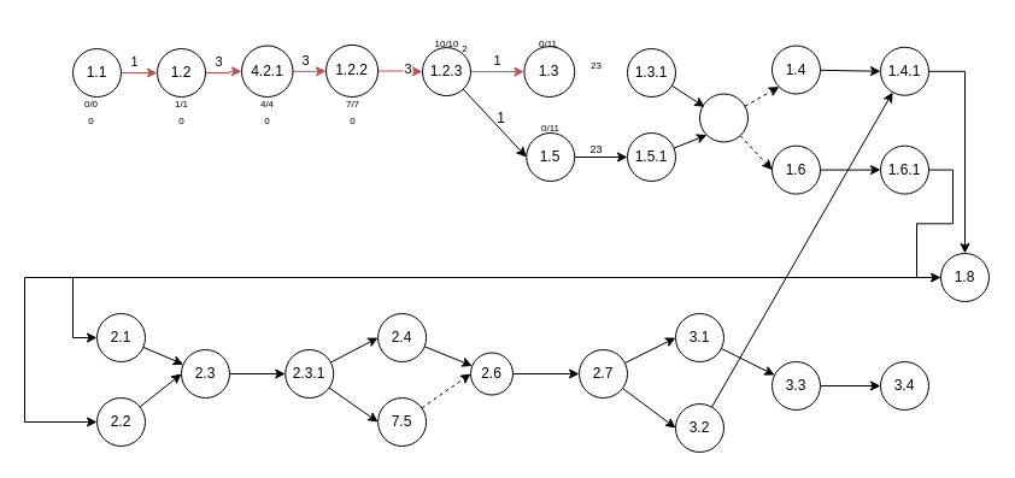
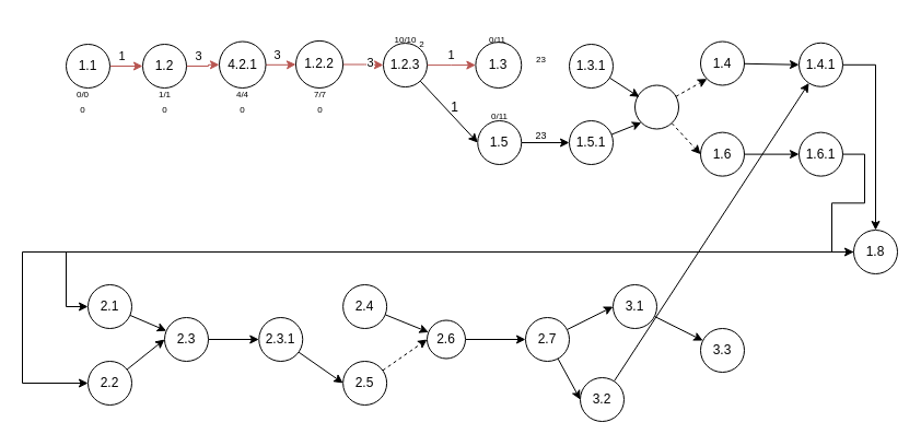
  <mxCell id="0" />
  <mxCell id="1" parent="0" />
  <mxCell id="2" style="edgeStyle=orthogonalEdgeStyle;rounded=0;orthogonalLoop=1;jettySize=auto;html=1;entryX=0;entryY=0.5;entryDx=0;entryDy=0;fillColor=#f8cecc;strokeColor=#b85450;" edge="1" parent="1" source="4" target="7"><mxGeometry relative="1" as="geometry" /></mxCell>
  <mxCell id="3" value="1" style="edgeLabel;html=1;align=center;verticalAlign=middle;resizable=0;points=[];" connectable="0" vertex="1" parent="2"><mxGeometry x="0.248" y="1" relative="1" as="geometry"><mxPoint x="-1" y="-9" as="offset" /></mxGeometry></mxCell>
  <mxCell id="4" value="1.1" style="ellipse;whiteSpace=wrap;html=1;aspect=fixed;" vertex="1" parent="1"><mxGeometry x="60" y="40" width="40" height="40" as="geometry" /></mxCell>
  <mxCell id="5" style="edgeStyle=orthogonalEdgeStyle;rounded=0;orthogonalLoop=1;jettySize=auto;html=1;entryX=0;entryY=0.5;entryDx=0;entryDy=0;fillColor=#f8cecc;strokeColor=#b85450;" edge="1" parent="1" source="7" target="10"><mxGeometry relative="1" as="geometry" /></mxCell>
  <mxCell id="6" value="3" style="edgeLabel;html=1;align=center;verticalAlign=middle;resizable=0;points=[];" connectable="0" vertex="1" parent="5"><mxGeometry x="-0.256" relative="1" as="geometry"><mxPoint x="-2" y="-10" as="offset" /></mxGeometry></mxCell>
  <mxCell id="7" value="1.2" style="ellipse;whiteSpace=wrap;html=1;aspect=fixed;" vertex="1" parent="1"><mxGeometry x="130" y="40" width="40" height="40" as="geometry" /></mxCell>
  <mxCell id="8" style="edgeStyle=orthogonalEdgeStyle;rounded=0;orthogonalLoop=1;jettySize=auto;html=1;entryX=0;entryY=0.5;entryDx=0;entryDy=0;fillColor=#f8cecc;strokeColor=#b85450;" edge="1" parent="1" source="10" target="13"><mxGeometry relative="1" as="geometry" /></mxCell>
  <mxCell id="9" value="3" style="edgeLabel;html=1;align=center;verticalAlign=middle;resizable=0;points=[];" connectable="0" vertex="1" parent="8"><mxGeometry x="-0.261" y="-1" relative="1" as="geometry"><mxPoint y="-10" as="offset" /></mxGeometry></mxCell>
  <mxCell id="10" value="4.2.1" style="ellipse;whiteSpace=wrap;html=1;aspect=fixed;" vertex="1" parent="1"><mxGeometry x="200" y="37.5" width="42.5" height="42.5" as="geometry" /></mxCell>
  <mxCell id="11" style="edgeStyle=orthogonalEdgeStyle;rounded=0;orthogonalLoop=1;jettySize=auto;html=1;entryX=0;entryY=0.5;entryDx=0;entryDy=0;fillColor=#f8cecc;strokeColor=#b85450;" edge="1" parent="1" source="13" target="18"><mxGeometry relative="1" as="geometry" /></mxCell>
  <mxCell id="12" value="3" style="edgeLabel;html=1;align=center;verticalAlign=middle;resizable=0;points=[];" connectable="0" vertex="1" parent="11"><mxGeometry x="0.042" y="6" relative="1" as="geometry"><mxPoint x="-2" y="-2" as="offset" /></mxGeometry></mxCell>
  <mxCell id="13" value="1.2.2" style="ellipse;whiteSpace=wrap;html=1;aspect=fixed;" vertex="1" parent="1"><mxGeometry x="270" y="36.88" width="43.12" height="43.12" as="geometry" /></mxCell>
  <mxCell id="14" value="1.3" style="ellipse;whiteSpace=wrap;html=1;aspect=fixed;" vertex="1" parent="1"><mxGeometry x="434.37" y="38.13" width="41.87" height="41.87" as="geometry" /></mxCell>
  <mxCell id="15" style="edgeStyle=orthogonalEdgeStyle;rounded=0;orthogonalLoop=1;jettySize=auto;html=1;fillColor=#f8cecc;strokeColor=#b85450;entryX=0;entryY=0.5;entryDx=0;entryDy=0;" edge="1" parent="1" source="18" target="14"><mxGeometry relative="1" as="geometry"><mxPoint x="430" y="59.07" as="targetPoint" /></mxGeometry></mxCell>
  <mxCell id="16" value="1" style="edgeLabel;html=1;align=center;verticalAlign=middle;resizable=0;points=[];" connectable="0" vertex="1" parent="15"><mxGeometry x="0.043" relative="1" as="geometry"><mxPoint x="-1" y="-10" as="offset" /></mxGeometry></mxCell>
  <mxCell id="17" style="rounded=0;orthogonalLoop=1;jettySize=auto;html=1;entryX=0;entryY=0.5;entryDx=0;entryDy=0;" edge="1" parent="1" source="18" target="31"><mxGeometry relative="1" as="geometry" /></mxCell>
  <mxCell id="18" value="1.2.3" style="ellipse;whiteSpace=wrap;html=1;aspect=fixed;" vertex="1" parent="1"><mxGeometry x="350" y="39.07" width="40" height="40" as="geometry" /></mxCell>
  <mxCell id="19" value="&lt;span style=&quot;font-size: 8px;&quot;&gt;0/0&lt;/span&gt;" style="text;html=1;align=center;verticalAlign=middle;resizable=0;points=[];autosize=1;strokeColor=none;fillColor=none;" vertex="1" parent="1"><mxGeometry x="60" y="70" width="30" height="30" as="geometry" /></mxCell>
  <mxCell id="20" value="&lt;font style=&quot;font-size: 8px;&quot;&gt;1/1&lt;/font&gt;" style="text;html=1;align=center;verticalAlign=middle;resizable=0;points=[];autosize=1;strokeColor=none;fillColor=none;" vertex="1" parent="1"><mxGeometry x="135" y="70" width="30" height="30" as="geometry" /></mxCell>
  <mxCell id="21" value="&lt;font style=&quot;font-size: 8px;&quot;&gt;4/4&lt;/font&gt;" style="text;html=1;align=center;verticalAlign=middle;resizable=0;points=[];autosize=1;strokeColor=none;fillColor=none;" vertex="1" parent="1"><mxGeometry x="206.25" y="70" width="30" height="30" as="geometry" /></mxCell>
  <mxCell id="22" value="&lt;font style=&quot;font-size: 8px;&quot;&gt;7/7&lt;/font&gt;" style="text;html=1;align=center;verticalAlign=middle;resizable=0;points=[];autosize=1;strokeColor=none;fillColor=none;" vertex="1" parent="1"><mxGeometry x="276.56" y="70" width="30" height="30" as="geometry" /></mxCell>
  <mxCell id="23" value="&lt;font style=&quot;font-size: 8px;&quot;&gt;10/10&lt;/font&gt;" style="text;html=1;align=center;verticalAlign=middle;resizable=0;points=[];autosize=1;strokeColor=none;fillColor=none;" vertex="1" parent="1"><mxGeometry x="350" y="20" width="40" height="30" as="geometry" /></mxCell>
  <mxCell id="24" value="&lt;font style=&quot;font-size: 8px;&quot;&gt;0/11&lt;/font&gt;" style="text;html=1;align=center;verticalAlign=middle;resizable=0;points=[];autosize=1;strokeColor=none;fillColor=none;" vertex="1" parent="1"><mxGeometry x="434.37" y="20" width="40" height="30" as="geometry" /></mxCell>
  <mxCell id="25" value="&lt;div style=&quot;font-size: 8px;&quot;&gt;0&lt;/div&gt;" style="text;html=1;align=center;verticalAlign=middle;resizable=0;points=[];autosize=1;strokeColor=none;fillColor=none;" vertex="1" parent="1"><mxGeometry x="60" y="90" width="30" height="20" as="geometry" /></mxCell>
  <mxCell id="26" value="&lt;div style=&quot;font-size: 8px;&quot;&gt;0&lt;/div&gt;" style="text;html=1;align=center;verticalAlign=middle;resizable=0;points=[];autosize=1;strokeColor=none;fillColor=none;" vertex="1" parent="1"><mxGeometry x="135" y="90" width="30" height="20" as="geometry" /></mxCell>
  <mxCell id="27" value="&lt;div style=&quot;font-size: 8px;&quot;&gt;0&lt;/div&gt;" style="text;html=1;align=center;verticalAlign=middle;resizable=0;points=[];autosize=1;strokeColor=none;fillColor=none;" vertex="1" parent="1"><mxGeometry x="206.25" y="90" width="30" height="20" as="geometry" /></mxCell>
  <mxCell id="28" value="&lt;div style=&quot;font-size: 8px;&quot;&gt;0&lt;/div&gt;" style="text;html=1;align=center;verticalAlign=middle;resizable=0;points=[];autosize=1;strokeColor=none;fillColor=none;" vertex="1" parent="1"><mxGeometry x="276.56" y="90" width="30" height="20" as="geometry" /></mxCell>
  <mxCell id="29" value="&lt;div style=&quot;font-size: 8px;&quot;&gt;2&lt;/div&gt;" style="text;html=1;align=center;verticalAlign=middle;resizable=0;points=[];autosize=1;strokeColor=none;fillColor=none;" vertex="1" parent="1"><mxGeometry x="370" y="30" width="30" height="20" as="geometry" /></mxCell>
  <mxCell id="30" style="rounded=0;orthogonalLoop=1;jettySize=auto;html=1;" edge="1" parent="1" source="31" target="40"><mxGeometry relative="1" as="geometry" /></mxCell>
  <mxCell id="31" value="1.5" style="ellipse;whiteSpace=wrap;html=1;aspect=fixed;" vertex="1" parent="1"><mxGeometry x="436.24" y="110" width="40" height="40" as="geometry" /></mxCell>
  <mxCell id="32" style="rounded=0;orthogonalLoop=1;jettySize=auto;html=1;entryX=0;entryY=0.5;entryDx=0;entryDy=0;" edge="1" parent="1" source="33" target="38"><mxGeometry relative="1" as="geometry" /></mxCell>
  <mxCell id="33" value="1.4" style="ellipse;whiteSpace=wrap;html=1;aspect=fixed;" vertex="1" parent="1"><mxGeometry x="640" y="37.5" width="40" height="40" as="geometry" /></mxCell>
  <mxCell id="34" style="rounded=0;orthogonalLoop=1;jettySize=auto;html=1;" edge="1" parent="1" source="35" target="42"><mxGeometry relative="1" as="geometry" /></mxCell>
  <mxCell id="35" value="1.6" style="ellipse;whiteSpace=wrap;html=1;aspect=fixed;" vertex="1" parent="1"><mxGeometry x="640" y="120.62" width="40" height="40" as="geometry" /></mxCell>
  <mxCell id="36" value="1.3.1" style="ellipse;whiteSpace=wrap;html=1;aspect=fixed;" vertex="1" parent="1"><mxGeometry x="520" y="40" width="40" height="40" as="geometry" /></mxCell>
  <mxCell id="37" style="edgeStyle=orthogonalEdgeStyle;rounded=0;orthogonalLoop=1;jettySize=auto;html=1;" edge="1" parent="1" source="38" target="49"><mxGeometry relative="1" as="geometry" /></mxCell>
  <mxCell id="38" value="1.4.1" style="ellipse;whiteSpace=wrap;html=1;aspect=fixed;" vertex="1" parent="1"><mxGeometry x="730" y="38.75" width="40" height="40" as="geometry" /></mxCell>
  <mxCell id="39" style="rounded=0;orthogonalLoop=1;jettySize=auto;html=1;entryX=0;entryY=1;entryDx=0;entryDy=0;" edge="1" parent="1" source="40" target="45"><mxGeometry relative="1" as="geometry" /></mxCell>
  <mxCell id="40" value="1.5.1" style="ellipse;whiteSpace=wrap;html=1;aspect=fixed;" vertex="1" parent="1"><mxGeometry x="520" y="110" width="40" height="40" as="geometry" /></mxCell>
  <mxCell id="41" style="edgeStyle=orthogonalEdgeStyle;rounded=0;orthogonalLoop=1;jettySize=auto;html=1;entryX=0;entryY=0.5;entryDx=0;entryDy=0;" edge="1" parent="1" source="42" target="49"><mxGeometry relative="1" as="geometry" /></mxCell>
  <mxCell id="42" value="1.6.1" style="ellipse;whiteSpace=wrap;html=1;aspect=fixed;" vertex="1" parent="1"><mxGeometry x="730" y="120.62" width="40" height="40" as="geometry" /></mxCell>
  <mxCell id="43" style="rounded=0;orthogonalLoop=1;jettySize=auto;html=1;entryX=0;entryY=1;entryDx=0;entryDy=0;dashed=1;" edge="1" parent="1" source="45" target="33"><mxGeometry relative="1" as="geometry" /></mxCell>
  <mxCell id="44" style="rounded=0;orthogonalLoop=1;jettySize=auto;html=1;entryX=0;entryY=0.5;entryDx=0;entryDy=0;dashed=1;" edge="1" parent="1" source="45" target="35"><mxGeometry relative="1" as="geometry" /></mxCell>
  <mxCell id="45" value="" style="ellipse;whiteSpace=wrap;html=1;aspect=fixed;" vertex="1" parent="1"><mxGeometry x="580" y="77.5" width="40" height="40" as="geometry" /></mxCell>
  <mxCell id="46" style="rounded=0;orthogonalLoop=1;jettySize=auto;html=1;entryX=0.102;entryY=0.271;entryDx=0;entryDy=0;entryPerimeter=0;" edge="1" parent="1" source="36" target="45"><mxGeometry relative="1" as="geometry" /></mxCell>
  <mxCell id="47" style="edgeStyle=orthogonalEdgeStyle;rounded=0;orthogonalLoop=1;jettySize=auto;html=1;entryX=0;entryY=0.5;entryDx=0;entryDy=0;" edge="1" parent="1" source="49" target="51"><mxGeometry relative="1" as="geometry" /></mxCell>
  <mxCell id="48" style="edgeStyle=orthogonalEdgeStyle;rounded=0;orthogonalLoop=1;jettySize=auto;html=1;entryX=0;entryY=0.5;entryDx=0;entryDy=0;" edge="1" parent="1" source="49" target="53"><mxGeometry relative="1" as="geometry"><Array as="points"><mxPoint y="230" x="20" /><mxPoint y="350" x="20" /></Array></mxGeometry></mxCell>
  <mxCell id="49" value="1.8" style="ellipse;whiteSpace=wrap;html=1;aspect=fixed;" vertex="1" parent="1"><mxGeometry x="780" y="210" width="40" height="40" as="geometry" /></mxCell>
  <mxCell id="50" style="rounded=0;orthogonalLoop=1;jettySize=auto;html=1;" edge="1" parent="1" source="51" target="55"><mxGeometry relative="1" as="geometry" /></mxCell>
  <mxCell id="51" value="2.1" style="ellipse;whiteSpace=wrap;html=1;aspect=fixed;" vertex="1" parent="1"><mxGeometry x="80" y="260" width="40" height="40" as="geometry" /></mxCell>
  <mxCell id="52" style="rounded=0;orthogonalLoop=1;jettySize=auto;html=1;entryX=0;entryY=0.5;entryDx=0;entryDy=0;" edge="1" parent="1" source="53" target="55"><mxGeometry relative="1" as="geometry" /></mxCell>
  <mxCell id="53" value="2.2" style="ellipse;whiteSpace=wrap;html=1;aspect=fixed;" vertex="1" parent="1"><mxGeometry x="80" y="330" width="40" height="40" as="geometry" /></mxCell>
  <mxCell id="54" style="edgeStyle=orthogonalEdgeStyle;rounded=0;orthogonalLoop=1;jettySize=auto;html=1;entryX=0;entryY=0.5;entryDx=0;entryDy=0;" edge="1" parent="1" source="55" target="58"><mxGeometry relative="1" as="geometry" /></mxCell>
  <mxCell id="55" value="2.3" style="ellipse;whiteSpace=wrap;html=1;aspect=fixed;" vertex="1" parent="1"><mxGeometry x="150" y="290" width="40" height="40" as="geometry" /></mxCell>
- <mxCell id="56" style="rounded=0;orthogonalLoop=1;jettySize=auto;html=1;entryX=0;entryY=0.5;entryDx=0;entryDy=0;" edge="1" parent="1" source="58" target="60"><mxGeometry relative="1" as="geometry" /></mxCell>
  <mxCell id="57" style="rounded=0;orthogonalLoop=1;jettySize=auto;html=1;entryX=0;entryY=0.5;entryDx=0;entryDy=0;" edge="1" parent="1" source="58" target="62"><mxGeometry relative="1" as="geometry" /></mxCell>
  <mxCell id="58" value="2.3.1" style="ellipse;whiteSpace=wrap;html=1;aspect=fixed;" vertex="1" parent="1"><mxGeometry x="236.25" y="290" width="40" height="40" as="geometry" /></mxCell>
  <mxCell id="59" style="rounded=0;orthogonalLoop=1;jettySize=auto;html=1;" edge="1" parent="1" source="60" target="64"><mxGeometry relative="1" as="geometry" /></mxCell>
  <mxCell id="60" value="2.4" style="ellipse;whiteSpace=wrap;html=1;aspect=fixed;" vertex="1" parent="1"><mxGeometry x="313.12" y="260" width="40" height="40" as="geometry" /></mxCell>
  <mxCell id="61" style="rounded=0;orthogonalLoop=1;jettySize=auto;html=1;entryX=0;entryY=0.5;entryDx=0;entryDy=0;dashed=1;" edge="1" parent="1" source="62" target="64"><mxGeometry relative="1" as="geometry" /></mxCell>
- <mxCell id="62" value="7.5" style="ellipse;whiteSpace=wrap;html=1;aspect=fixed;" vertex="1" parent="1"><mxGeometry x="313.12" y="330" width="40" height="40" as="geometry" /></mxCell>
+ <mxCell id="62" value="2.5" style="ellipse;whiteSpace=wrap;html=1;aspect=fixed;" vertex="1" parent="1"><mxGeometry x="313.12" y="330" width="40" height="40" as="geometry" /></mxCell>
  <mxCell id="63" style="edgeStyle=orthogonalEdgeStyle;rounded=0;orthogonalLoop=1;jettySize=auto;html=1;entryX=0;entryY=0.5;entryDx=0;entryDy=0;" edge="1" parent="1" source="64" target="67"><mxGeometry relative="1" as="geometry" /></mxCell>
  <mxCell id="64" value="2.6" style="ellipse;whiteSpace=wrap;html=1;aspect=fixed;" vertex="1" parent="1"><mxGeometry x="390" y="292.5" width="35" height="35" as="geometry" /></mxCell>
  <mxCell id="65" style="rounded=0;orthogonalLoop=1;jettySize=auto;html=1;entryX=0;entryY=0.5;entryDx=0;entryDy=0;" edge="1" parent="1" source="67" target="69"><mxGeometry relative="1" as="geometry" /></mxCell>
  <mxCell id="66" style="rounded=0;orthogonalLoop=1;jettySize=auto;html=1;entryX=0;entryY=0.5;entryDx=0;entryDy=0;" edge="1" parent="1" source="67" target="71"><mxGeometry relative="1" as="geometry" /></mxCell>
  <mxCell id="67" value="2.7" style="ellipse;whiteSpace=wrap;html=1;aspect=fixed;" vertex="1" parent="1"><mxGeometry x="480" y="290" width="40" height="40" as="geometry" /></mxCell>
  <mxCell id="68" style="rounded=0;orthogonalLoop=1;jettySize=auto;html=1;" edge="1" parent="1" source="69" target="73"><mxGeometry relative="1" as="geometry" /></mxCell>
  <mxCell id="69" value="3.1" style="ellipse;whiteSpace=wrap;html=1;aspect=fixed;" vertex="1" parent="1"><mxGeometry x="560" y="260" width="40" height="40" as="geometry" /></mxCell>
  <mxCell id="70" style="rounded=0;orthogonalLoop=1;jettySize=auto;html=1;" edge="1" parent="1" source="71" target="38"><mxGeometry relative="1" as="geometry" /></mxCell>
- <mxCell id="71" value="3.2" style="ellipse;whiteSpace=wrap;html=1;aspect=fixed;" vertex="1" parent="1"><mxGeometry x="560" y="335" width="40" height="40" as="geometry" /></mxCell>
- <mxCell id="72" style="edgeStyle=orthogonalEdgeStyle;rounded=0;orthogonalLoop=1;jettySize=auto;html=1;entryX=0;entryY=0.5;entryDx=0;entryDy=0;" edge="1" parent="1" source="73" target="74"><mxGeometry relative="1" as="geometry" /></mxCell>
+ <mxCell id="71" value="3.2" style="ellipse;whiteSpace=wrap;html=1;aspect=fixed;" vertex="1" parent="1"><mxGeometry x="530" y="345" width="40" height="40" as="geometry" /></mxCell>
  <mxCell id="73" value="3.3" style="ellipse;whiteSpace=wrap;html=1;aspect=fixed;" vertex="1" parent="1"><mxGeometry x="640" y="300" width="40" height="40" as="geometry" /></mxCell>
- <mxCell id="74" value="3.4" style="ellipse;whiteSpace=wrap;html=1;aspect=fixed;" vertex="1" parent="1"><mxGeometry x="730" y="300" width="40" height="40" as="geometry" /></mxCell>
  <mxCell id="75" value="1" style="text;html=1;align=center;verticalAlign=middle;resizable=0;points=[];autosize=1;strokeColor=none;fillColor=none;" vertex="1" parent="1"><mxGeometry x="400" y="82.5" width="30" height="30" as="geometry" /></mxCell>
  <mxCell id="76" value="&lt;font style=&quot;font-size: 8px;&quot;&gt;0/11&lt;/font&gt;" style="text;html=1;align=center;verticalAlign=middle;resizable=0;points=[];autosize=1;strokeColor=none;fillColor=none;" vertex="1" parent="1"><mxGeometry x="436.24" y="90" width="40" height="30" as="geometry" /></mxCell>
  <mxCell id="77" value="&lt;font style=&quot;font-size: 8px;&quot;&gt;23&lt;/font&gt;" style="text;html=1;align=center;verticalAlign=middle;resizable=0;points=[];autosize=1;strokeColor=none;fillColor=none;" vertex="1" parent="1"><mxGeometry x="479.37" y="37.5" width="30" height="30" as="geometry" /></mxCell>
  <mxCell id="78" value="&lt;div style=&quot;font-size: 9px;&quot;&gt;23&lt;br&gt;&lt;/div&gt;&lt;div&gt;&lt;br&gt;&lt;/div&gt;" style="text;html=1;align=center;verticalAlign=middle;resizable=0;points=[];autosize=1;strokeColor=none;fillColor=none;fontSize=11;" vertex="1" parent="1"><mxGeometry x="479.37" y="110" width="30" height="40" as="geometry" /></mxCell>
